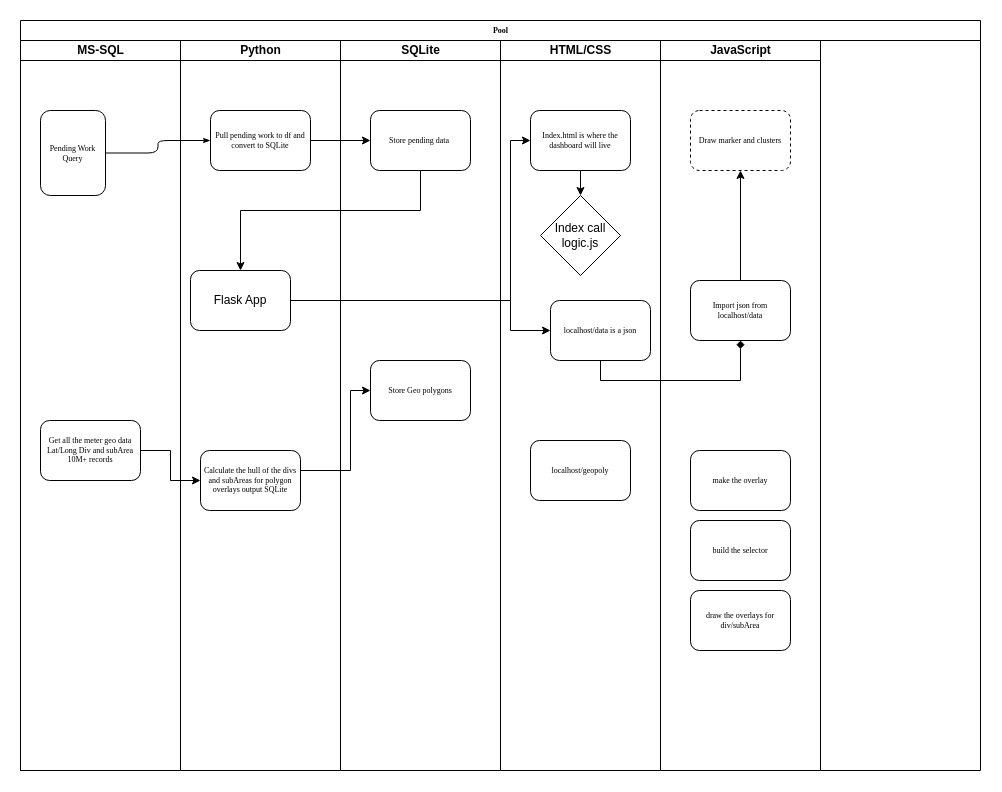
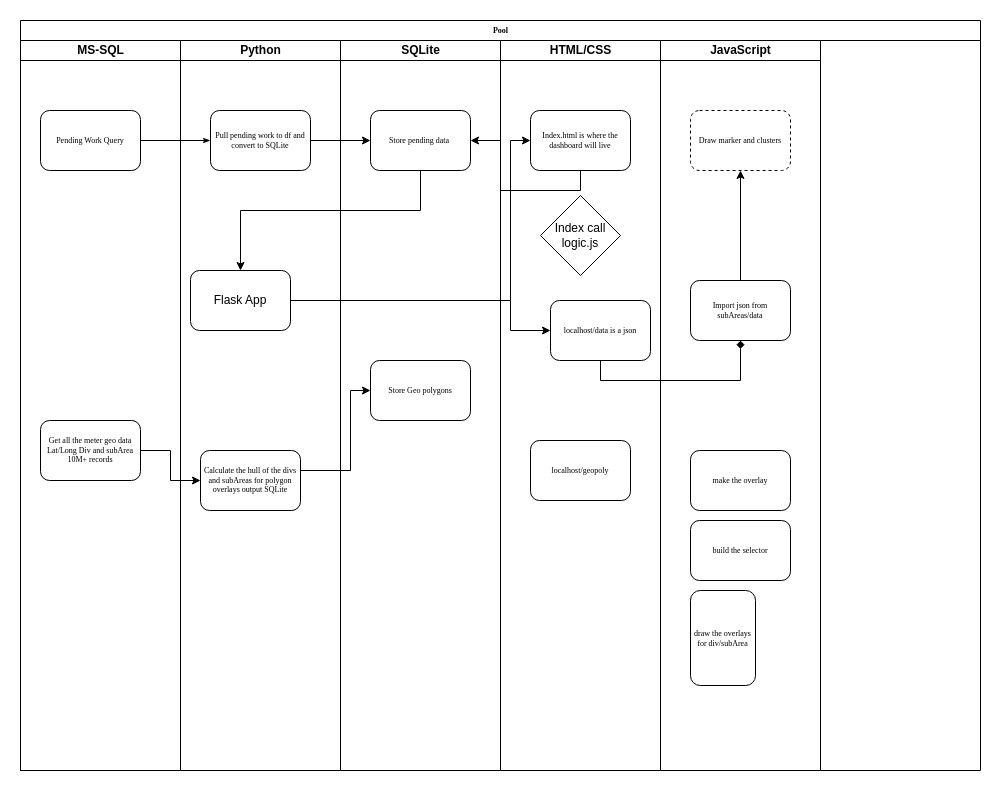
  <mxCell id="0" />
  <mxCell id="1" parent="0" />
  <mxCell id="2" value="Pool" style="swimlane;html=1;childLayout=stackLayout;startSize=20;rounded=0;shadow=0;labelBackgroundColor=none;strokeColor=#000000;strokeWidth=1;fillColor=#ffffff;fontFamily=Verdana;fontSize=8;fontColor=#000000;align=center;" parent="1" vertex="1"><mxGeometry x="20" y="20" width="960" height="750" as="geometry" /></mxCell>
  <mxCell id="3" value="MS-SQL" style="swimlane;html=1;startSize=20;" parent="2" vertex="1"><mxGeometry y="20" width="160" height="730" as="geometry" /></mxCell>
- <mxCell id="4" value="Pending Work Query" style="rounded=1;whiteSpace=wrap;html=1;shadow=0;labelBackgroundColor=none;strokeColor=#000000;strokeWidth=1;fillColor=#ffffff;fontFamily=Verdana;fontSize=8;fontColor=#000000;align=center;" parent="3" vertex="1"><mxGeometry x="20" y="70" width="65" height="85" as="geometry" /></mxCell>
+ <mxCell id="4" value="Pending Work Query" style="rounded=1;whiteSpace=wrap;html=1;shadow=0;labelBackgroundColor=none;strokeColor=#000000;strokeWidth=1;fillColor=#ffffff;fontFamily=Verdana;fontSize=8;fontColor=#000000;align=center;" parent="3" vertex="1"><mxGeometry x="20" y="70" width="100" height="60" as="geometry" /></mxCell>
  <mxCell id="5" value="Get all the meter geo data Lat/Long Div and subArea 10M+ records" style="rounded=1;whiteSpace=wrap;html=1;shadow=0;labelBackgroundColor=none;strokeColor=#000000;strokeWidth=1;fillColor=#ffffff;fontFamily=Verdana;fontSize=8;fontColor=#000000;align=center;" parent="3" vertex="1"><mxGeometry x="20" y="380" width="100" height="60" as="geometry" /></mxCell>
  <mxCell id="6" style="edgeStyle=orthogonalEdgeStyle;rounded=1;html=1;labelBackgroundColor=none;startArrow=none;startFill=0;startSize=5;endArrow=classicThin;endFill=1;endSize=5;jettySize=auto;orthogonalLoop=1;strokeColor=#000000;strokeWidth=1;fontFamily=Verdana;fontSize=8;fontColor=#000000;" parent="2" source="4" target="8" edge="1"><mxGeometry relative="1" as="geometry" /></mxCell>
  <mxCell id="7" value="Python" style="swimlane;html=1;startSize=20;" parent="2" vertex="1"><mxGeometry x="160" y="20" width="160" height="730" as="geometry" /></mxCell>
  <mxCell id="8" value="Pull pending work to df and convert to SQLite" style="rounded=1;whiteSpace=wrap;html=1;shadow=0;labelBackgroundColor=none;strokeColor=#000000;strokeWidth=1;fillColor=#ffffff;fontFamily=Verdana;fontSize=8;fontColor=#000000;align=center;" parent="7" vertex="1"><mxGeometry x="30" y="70" width="100" height="60" as="geometry" /></mxCell>
  <mxCell id="9" value="Flask App" style="rounded=1;whiteSpace=wrap;html=1;" parent="7" vertex="1"><mxGeometry x="10" y="230" width="100" height="60" as="geometry" /></mxCell>
  <mxCell id="10" value="Calculate the hull of the divs and subAreas for polygon overlays output SQLite" style="rounded=1;whiteSpace=wrap;html=1;shadow=0;labelBackgroundColor=none;strokeColor=#000000;strokeWidth=1;fillColor=#ffffff;fontFamily=Verdana;fontSize=8;fontColor=#000000;align=center;" parent="7" vertex="1"><mxGeometry x="20" y="410" width="100" height="60" as="geometry" /></mxCell>
  <mxCell id="11" value="SQLite" style="swimlane;html=1;startSize=20;" parent="2" vertex="1"><mxGeometry x="320" y="20" width="160" height="730" as="geometry" /></mxCell>
  <mxCell id="12" value="Store pending data&amp;nbsp;" style="rounded=1;whiteSpace=wrap;html=1;shadow=0;labelBackgroundColor=none;strokeColor=#000000;strokeWidth=1;fillColor=#ffffff;fontFamily=Verdana;fontSize=8;fontColor=#000000;align=center;" parent="11" vertex="1"><mxGeometry x="30" y="70" width="100" height="60" as="geometry" /></mxCell>
  <mxCell id="13" value="Store Geo polygons" style="rounded=1;whiteSpace=wrap;html=1;shadow=0;labelBackgroundColor=none;strokeColor=#000000;strokeWidth=1;fillColor=#ffffff;fontFamily=Verdana;fontSize=8;fontColor=#000000;align=center;" parent="11" vertex="1"><mxGeometry x="30" y="320" width="100" height="60" as="geometry" /></mxCell>
  <mxCell id="14" value="HTML/CSS" style="swimlane;html=1;startSize=20;" parent="2" vertex="1"><mxGeometry x="480" y="20" width="160" height="730" as="geometry" /></mxCell>
- <mxCell id="15" style="edgeStyle=orthogonalEdgeStyle;rounded=0;orthogonalLoop=1;jettySize=auto;html=1;exitX=0.5;exitY=1;exitDx=0;exitDy=0;entryX=0.5;entryY=0;entryDx=0;entryDy=0;" parent="14" source="16" target="19" edge="1"><mxGeometry relative="1" as="geometry" /></mxCell>
+ <mxCell id="15" style="edgeStyle=orthogonalEdgeStyle;rounded=0;orthogonalLoop=1;jettySize=auto;html=1;exitX=0.5;exitY=1;exitDx=0;exitDy=0;" parent="14" source="16" target="12" edge="1"><mxGeometry relative="1" as="geometry" /></mxCell>
  <mxCell id="16" value="Index.html is where the dashboard will live" style="rounded=1;whiteSpace=wrap;html=1;shadow=0;labelBackgroundColor=none;strokeColor=#000000;strokeWidth=1;fillColor=#ffffff;fontFamily=Verdana;fontSize=8;fontColor=#000000;align=center;" parent="14" vertex="1"><mxGeometry x="30" y="70" width="100" height="60" as="geometry" /></mxCell>
  <mxCell id="17" value="localhost/geopoly" style="rounded=1;whiteSpace=wrap;html=1;shadow=0;labelBackgroundColor=none;strokeColor=#000000;strokeWidth=1;fillColor=#ffffff;fontFamily=Verdana;fontSize=8;fontColor=#000000;align=center;" parent="14" vertex="1"><mxGeometry x="30" y="400" width="100" height="60" as="geometry" /></mxCell>
  <mxCell id="18" value="localhost/data is a json" style="rounded=1;whiteSpace=wrap;html=1;shadow=0;labelBackgroundColor=none;strokeColor=#000000;strokeWidth=1;fillColor=#ffffff;fontFamily=Verdana;fontSize=8;fontColor=#000000;align=center;" parent="14" vertex="1"><mxGeometry x="50" y="260" width="100" height="60" as="geometry" /></mxCell>
  <mxCell id="19" value="Index call logic.js" style="rhombus;whiteSpace=wrap;html=1;" parent="14" vertex="1"><mxGeometry x="40" y="155" width="80" height="80" as="geometry" /></mxCell>
  <mxCell id="20" value="Lane 6" style="swimlane;html=1;startSize=20;" parent="2" vertex="1"><mxGeometry x="640" y="20" width="160" height="730" as="geometry" /></mxCell>
  <mxCell id="21" value="JavaScript" style="swimlane;html=1;startSize=20;" parent="20" vertex="1"><mxGeometry width="160" height="730" as="geometry" /></mxCell>
  <mxCell id="22" style="edgeStyle=orthogonalEdgeStyle;rounded=0;orthogonalLoop=1;jettySize=auto;html=1;entryX=0.5;entryY=1;entryDx=0;entryDy=0;" edge="1" parent="21" source="23" target="25"><mxGeometry relative="1" as="geometry" /></mxCell>
- <mxCell id="23" value="Import json from localhost/data" style="rounded=1;whiteSpace=wrap;html=1;shadow=0;labelBackgroundColor=none;strokeColor=#000000;strokeWidth=1;fillColor=#ffffff;fontFamily=Verdana;fontSize=8;fontColor=#000000;align=center;" parent="21" vertex="1"><mxGeometry x="30" y="240" width="100" height="60" as="geometry" /></mxCell>
- <mxCell id="24" value="draw the overlays for div/subArea" style="rounded=1;whiteSpace=wrap;html=1;shadow=0;labelBackgroundColor=none;strokeColor=#000000;strokeWidth=1;fillColor=#ffffff;fontFamily=Verdana;fontSize=8;fontColor=#000000;align=center;" parent="21" vertex="1"><mxGeometry x="30" y="550" width="100" height="60" as="geometry" /></mxCell>
+ <mxCell id="23" value="Import json from subAreas/data" style="rounded=1;whiteSpace=wrap;html=1;shadow=0;labelBackgroundColor=none;strokeColor=#000000;strokeWidth=1;fillColor=#ffffff;fontFamily=Verdana;fontSize=8;fontColor=#000000;align=center;" parent="21" vertex="1"><mxGeometry x="30" y="240" width="100" height="60" as="geometry" /></mxCell>
+ <mxCell id="24" value="draw the overlays for div/subArea" style="rounded=1;whiteSpace=wrap;html=1;shadow=0;labelBackgroundColor=none;strokeColor=#000000;strokeWidth=1;fillColor=#ffffff;fontFamily=Verdana;fontSize=8;fontColor=#000000;align=center;" parent="21" vertex="1"><mxGeometry x="30" y="550" width="65" height="95" as="geometry" /></mxCell>
  <mxCell id="25" value="Draw marker and clusters" style="rounded=1;whiteSpace=wrap;html=1;shadow=0;labelBackgroundColor=none;strokeColor=#000000;strokeWidth=1;fillColor=#ffffff;fontFamily=Verdana;fontSize=8;fontColor=#000000;align=center;dashed=1;" parent="21" vertex="1"><mxGeometry x="30" y="70" width="100" height="60" as="geometry" /></mxCell>
  <mxCell id="26" value="make the overlay" style="rounded=1;whiteSpace=wrap;html=1;shadow=0;labelBackgroundColor=none;strokeColor=#000000;strokeWidth=1;fillColor=#ffffff;fontFamily=Verdana;fontSize=8;fontColor=#000000;align=center;" parent="21" vertex="1"><mxGeometry x="30" y="410" width="100" height="60" as="geometry" /></mxCell>
  <mxCell id="27" value="build the selector" style="rounded=1;whiteSpace=wrap;html=1;shadow=0;labelBackgroundColor=none;strokeColor=#000000;strokeWidth=1;fillColor=#ffffff;fontFamily=Verdana;fontSize=8;fontColor=#000000;align=center;" parent="21" vertex="1"><mxGeometry x="30" y="480" width="100" height="60" as="geometry" /></mxCell>
  <mxCell id="28" style="edgeStyle=orthogonalEdgeStyle;rounded=0;orthogonalLoop=1;jettySize=auto;html=1;entryX=0;entryY=0.5;entryDx=0;entryDy=0;" parent="2" source="8" target="12" edge="1"><mxGeometry relative="1" as="geometry" /></mxCell>
  <mxCell id="29" style="edgeStyle=orthogonalEdgeStyle;rounded=0;orthogonalLoop=1;jettySize=auto;html=1;entryX=0.5;entryY=0;entryDx=0;entryDy=0;" parent="2" source="12" target="9" edge="1"><mxGeometry relative="1" as="geometry"><mxPoint x="220" y="310" as="targetPoint" /><Array as="points"><mxPoint x="400" y="190" /><mxPoint x="220" y="190" /></Array></mxGeometry></mxCell>
  <mxCell id="30" style="edgeStyle=orthogonalEdgeStyle;rounded=0;orthogonalLoop=1;jettySize=auto;html=1;entryX=0.5;entryY=1;entryDx=0;entryDy=0;endArrow=diamond;" parent="2" source="18" target="23" edge="1"><mxGeometry relative="1" as="geometry"><Array as="points"><mxPoint x="580" y="360" /><mxPoint x="720" y="360" /></Array></mxGeometry></mxCell>
  <mxCell id="31" style="edgeStyle=orthogonalEdgeStyle;rounded=0;orthogonalLoop=1;jettySize=auto;html=1;entryX=0;entryY=0.5;entryDx=0;entryDy=0;" parent="2" source="5" target="10" edge="1"><mxGeometry relative="1" as="geometry" /></mxCell>
  <mxCell id="32" style="edgeStyle=orthogonalEdgeStyle;rounded=0;orthogonalLoop=1;jettySize=auto;html=1;entryX=0;entryY=0.5;entryDx=0;entryDy=0;" parent="2" source="10" target="13" edge="1"><mxGeometry relative="1" as="geometry"><Array as="points"><mxPoint x="330" y="450" /><mxPoint x="330" y="370" /></Array></mxGeometry></mxCell>
  <mxCell id="33" style="edgeStyle=orthogonalEdgeStyle;rounded=0;orthogonalLoop=1;jettySize=auto;html=1;entryX=0;entryY=0.5;entryDx=0;entryDy=0;exitX=1;exitY=0.5;exitDx=0;exitDy=0;" parent="2" source="9" target="16" edge="1"><mxGeometry relative="1" as="geometry"><mxPoint x="500" y="120" as="targetPoint" /><Array as="points"><mxPoint x="490" y="280" /><mxPoint x="490" y="120" /></Array></mxGeometry></mxCell>
  <mxCell id="34" style="edgeStyle=orthogonalEdgeStyle;rounded=0;orthogonalLoop=1;jettySize=auto;html=1;entryX=0;entryY=0.5;entryDx=0;entryDy=0;" edge="1" parent="2" source="9" target="18"><mxGeometry relative="1" as="geometry"><Array as="points"><mxPoint x="490" y="280" /><mxPoint x="490" y="310" /></Array></mxGeometry></mxCell>
